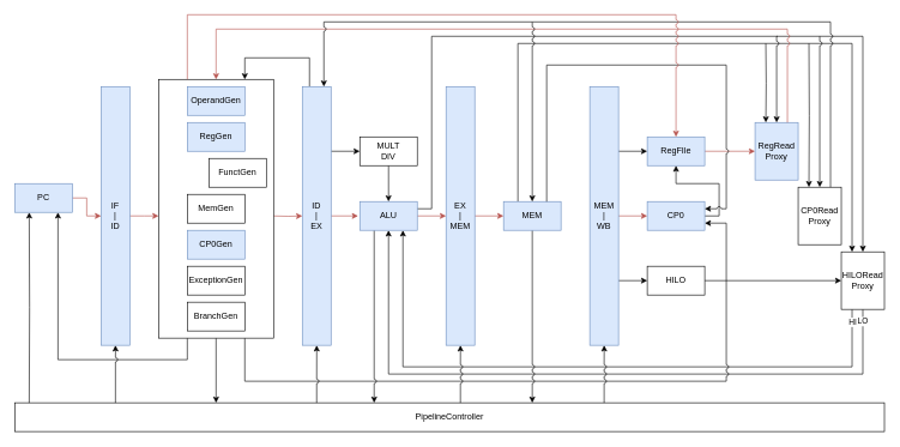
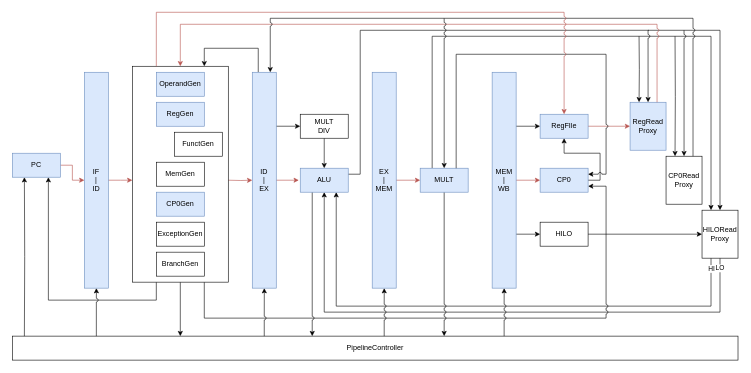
  <mxCell id="0" />
  <mxCell id="1" parent="0" />
  <mxCell id="2" value="" style="endArrow=none;html=1;" edge="1" parent="1"><mxGeometry width="50" height="50" relative="1" as="geometry"><mxPoint x="1080" y="50" as="sourcePoint" /><mxPoint x="1140" y="50" as="targetPoint" /></mxGeometry></mxCell>
  <mxCell id="3" value="" style="endArrow=none;html=1;" edge="1" parent="1"><mxGeometry width="50" height="50" relative="1" as="geometry"><mxPoint x="1065" y="60" as="sourcePoint" /><mxPoint x="1125" y="60" as="targetPoint" /></mxGeometry></mxCell>
  <mxCell id="4" value="" style="endArrow=none;html=1;exitX=1;exitY=0.25;exitDx=0;exitDy=0;jumpStyle=arc;rounded=0;" edge="1" parent="1" source="40"><mxGeometry width="50" height="50" relative="1" as="geometry"><mxPoint x="580" y="160" as="sourcePoint" /><mxPoint x="1081.333" y="50" as="targetPoint" /><Array as="points"><mxPoint x="600" y="290" /><mxPoint x="600" y="50" /></Array></mxGeometry></mxCell>
  <mxCell id="5" value="" style="endArrow=none;html=1;exitX=0.25;exitY=0;exitDx=0;exitDy=0;rounded=0;" edge="1" parent="1" source="42"><mxGeometry width="50" height="50" relative="1" as="geometry"><mxPoint x="715" y="280" as="sourcePoint" /><mxPoint x="1065" y="60" as="targetPoint" /><Array as="points"><mxPoint x="720" y="60" /></Array></mxGeometry></mxCell>
  <mxCell id="6" style="edgeStyle=orthogonalEdgeStyle;rounded=0;orthogonalLoop=1;jettySize=auto;html=1;exitX=0.5;exitY=1;exitDx=0;exitDy=0;entryX=0.5;entryY=1;entryDx=0;entryDy=0;" edge="1" parent="1" source="53" target="40"><mxGeometry relative="1" as="geometry"><Array as="points"><mxPoint x="1200" y="520" /><mxPoint x="540" y="520" /></Array></mxGeometry></mxCell>
  <mxCell id="7" value="LO" style="edgeLabel;html=1;align=center;verticalAlign=middle;resizable=0;points=[];" vertex="1" connectable="0" parent="6"><mxGeometry x="-0.967" y="-1" relative="1" as="geometry"><mxPoint as="offset" /></mxGeometry></mxCell>
  <mxCell id="8" style="edgeStyle=orthogonalEdgeStyle;rounded=0;orthogonalLoop=1;jettySize=auto;html=1;exitX=0.25;exitY=1;exitDx=0;exitDy=0;entryX=0.75;entryY=1;entryDx=0;entryDy=0;" edge="1" parent="1" source="53" target="40"><mxGeometry relative="1" as="geometry"><Array as="points"><mxPoint x="1185" y="510" /><mxPoint x="560" y="510" /></Array></mxGeometry></mxCell>
  <mxCell id="9" value="HI" style="edgeLabel;html=1;align=center;verticalAlign=middle;resizable=0;points=[];" vertex="1" connectable="0" parent="8"><mxGeometry x="-0.962" relative="1" as="geometry"><mxPoint as="offset" /></mxGeometry></mxCell>
  <mxCell id="10" style="edgeStyle=orthogonalEdgeStyle;rounded=0;orthogonalLoop=1;jettySize=auto;html=1;entryX=0.75;entryY=1;entryDx=0;entryDy=0;" edge="1" parent="1" source="59" target="17"><mxGeometry relative="1" as="geometry"><Array as="points"><mxPoint x="260" y="500" /><mxPoint x="80" y="500" /></Array><mxPoint x="240" y="490" as="sourcePoint" /></mxGeometry></mxCell>
  <mxCell id="11" style="edgeStyle=orthogonalEdgeStyle;rounded=0;orthogonalLoop=1;jettySize=auto;html=1;entryX=1;entryY=0.75;entryDx=0;entryDy=0;jumpStyle=arc;" edge="1" parent="1" source="59" target="46"><mxGeometry relative="1" as="geometry"><Array as="points"><mxPoint x="340" y="530" /><mxPoint x="1010" y="530" /><mxPoint x="1010" y="310" /></Array><mxPoint x="360" y="510" as="sourcePoint" /></mxGeometry></mxCell>
  <mxCell id="12" style="edgeStyle=orthogonalEdgeStyle;rounded=0;orthogonalLoop=1;jettySize=auto;html=1;jumpStyle=arc;" edge="1" parent="1" target="53"><mxGeometry relative="1" as="geometry"><Array as="points"><mxPoint x="1200" y="50" /></Array><mxPoint x="1140" y="50" as="sourcePoint" /></mxGeometry></mxCell>
  <mxCell id="13" style="edgeStyle=orthogonalEdgeStyle;rounded=0;orthogonalLoop=1;jettySize=auto;html=1;entryX=0.25;entryY=0;entryDx=0;entryDy=0;endFill=1;snapToPoint=0;" edge="1" parent="1" target="53"><mxGeometry relative="1" as="geometry"><Array as="points"><mxPoint x="1185" y="60" /></Array><mxPoint x="1125" y="60" as="sourcePoint" /></mxGeometry></mxCell>
  <mxCell id="14" value="PipelineController" style="rounded=0;whiteSpace=wrap;html=1;direction=south;" vertex="1" parent="1"><mxGeometry x="20" y="560" width="1210" height="40" as="geometry" /></mxCell>
  <mxCell id="15" style="edgeStyle=orthogonalEdgeStyle;rounded=0;orthogonalLoop=1;jettySize=auto;html=1;exitX=1;exitY=0.5;exitDx=0;exitDy=0;fillColor=#f8cecc;strokeColor=#b85450;" edge="1" parent="1" source="17" target="20"><mxGeometry relative="1" as="geometry" /></mxCell>
  <mxCell id="16" style="edgeStyle=orthogonalEdgeStyle;rounded=0;orthogonalLoop=1;jettySize=auto;html=1;entryX=0.25;entryY=1;entryDx=0;entryDy=0;" edge="1" parent="1" target="17"><mxGeometry relative="1" as="geometry"><mxPoint x="40" y="560" as="sourcePoint" /></mxGeometry></mxCell>
  <mxCell id="17" value="PC" style="rounded=0;whiteSpace=wrap;html=1;fillColor=#dae8fc;strokeColor=#6c8ebf;" vertex="1" parent="1"><mxGeometry x="20" y="255" width="80" height="40" as="geometry" /></mxCell>
  <mxCell id="18" style="edgeStyle=orthogonalEdgeStyle;rounded=0;orthogonalLoop=1;jettySize=auto;html=1;exitX=1;exitY=0.5;exitDx=0;exitDy=0;entryX=0;entryY=0.5;entryDx=0;entryDy=0;fillColor=#f8cecc;strokeColor=#b85450;" edge="1" parent="1" source="20"><mxGeometry relative="1" as="geometry"><mxPoint x="220" y="300" as="targetPoint" /></mxGeometry></mxCell>
  <mxCell id="19" style="edgeStyle=orthogonalEdgeStyle;rounded=0;orthogonalLoop=1;jettySize=auto;html=1;entryX=0.5;entryY=1;entryDx=0;entryDy=0;jumpStyle=arc;" edge="1" parent="1" target="20"><mxGeometry relative="1" as="geometry"><mxPoint x="160" y="560" as="sourcePoint" /></mxGeometry></mxCell>
  <mxCell id="20" value="IF&lt;br&gt;|&lt;br&gt;ID" style="rounded=0;whiteSpace=wrap;html=1;fillColor=#dae8fc;strokeColor=#6c8ebf;" vertex="1" parent="1"><mxGeometry x="140" y="120" width="40" height="360" as="geometry" /></mxCell>
  <mxCell id="21" style="edgeStyle=orthogonalEdgeStyle;rounded=0;orthogonalLoop=1;jettySize=auto;html=1;exitX=1;exitY=0.25;exitDx=0;exitDy=0;entryX=0;entryY=0.5;entryDx=0;entryDy=0;" edge="1" parent="1" source="25" target="37"><mxGeometry relative="1" as="geometry" /></mxCell>
  <mxCell id="22" style="edgeStyle=orthogonalEdgeStyle;rounded=0;orthogonalLoop=1;jettySize=auto;html=1;exitX=1;exitY=0.5;exitDx=0;exitDy=0;entryX=-0.03;entryY=0.482;entryDx=0;entryDy=0;entryPerimeter=0;fillColor=#f8cecc;strokeColor=#b85450;" edge="1" parent="1" source="25" target="40"><mxGeometry relative="1" as="geometry" /></mxCell>
  <mxCell id="23" style="edgeStyle=orthogonalEdgeStyle;rounded=0;orthogonalLoop=1;jettySize=auto;html=1;entryX=0.5;entryY=1;entryDx=0;entryDy=0;jumpStyle=arc;" edge="1" parent="1" target="25"><mxGeometry relative="1" as="geometry"><mxPoint x="440" y="560" as="sourcePoint" /></mxGeometry></mxCell>
  <mxCell id="24" style="edgeStyle=orthogonalEdgeStyle;rounded=0;orthogonalLoop=1;jettySize=auto;html=1;exitX=0.25;exitY=0;exitDx=0;exitDy=0;entryX=0.75;entryY=0;entryDx=0;entryDy=0;" edge="1" parent="1" source="25" target="59"><mxGeometry relative="1" as="geometry"><Array as="points"><mxPoint x="430" y="80" /><mxPoint x="340" y="80" /></Array><mxPoint x="360" y="80" as="targetPoint" /></mxGeometry></mxCell>
  <mxCell id="25" value="ID&lt;br&gt;|&lt;br&gt;EX" style="rounded=0;whiteSpace=wrap;html=1;fillColor=#dae8fc;strokeColor=#6c8ebf;" vertex="1" parent="1"><mxGeometry x="420" y="120" width="40" height="360" as="geometry" /></mxCell>
  <mxCell id="26" style="edgeStyle=orthogonalEdgeStyle;rounded=0;orthogonalLoop=1;jettySize=auto;html=1;exitX=1;exitY=0.5;exitDx=0;exitDy=0;entryX=0;entryY=0.5;entryDx=0;entryDy=0;fillColor=#f8cecc;strokeColor=#b85450;" edge="1" parent="1" source="28" target="42"><mxGeometry relative="1" as="geometry" /></mxCell>
  <mxCell id="27" style="edgeStyle=orthogonalEdgeStyle;rounded=0;orthogonalLoop=1;jettySize=auto;html=1;entryX=0.5;entryY=1;entryDx=0;entryDy=0;jumpStyle=arc;" edge="1" parent="1" target="28"><mxGeometry relative="1" as="geometry"><mxPoint x="640" y="560" as="sourcePoint" /></mxGeometry></mxCell>
  <mxCell id="28" value="EX&lt;br&gt;|&lt;br&gt;MEM" style="rounded=0;whiteSpace=wrap;html=1;fillColor=#dae8fc;strokeColor=#6c8ebf;" vertex="1" parent="1"><mxGeometry x="620" y="120" width="40" height="360" as="geometry" /></mxCell>
  <mxCell id="29" style="edgeStyle=orthogonalEdgeStyle;rounded=0;orthogonalLoop=1;jettySize=auto;html=1;exitX=1;exitY=0.5;exitDx=0;exitDy=0;entryX=0;entryY=0.5;entryDx=0;entryDy=0;fillColor=#f8cecc;strokeColor=#b85450;" edge="1" parent="1" source="33" target="46"><mxGeometry relative="1" as="geometry" /></mxCell>
  <mxCell id="30" style="edgeStyle=orthogonalEdgeStyle;rounded=0;orthogonalLoop=1;jettySize=auto;html=1;exitX=1;exitY=0.25;exitDx=0;exitDy=0;entryX=0;entryY=0.5;entryDx=0;entryDy=0;" edge="1" parent="1" source="33" target="44"><mxGeometry relative="1" as="geometry" /></mxCell>
  <mxCell id="31" style="edgeStyle=orthogonalEdgeStyle;rounded=0;orthogonalLoop=1;jettySize=auto;html=1;exitX=1;exitY=0.75;exitDx=0;exitDy=0;entryX=0;entryY=0.5;entryDx=0;entryDy=0;" edge="1" parent="1" source="33" target="48"><mxGeometry relative="1" as="geometry" /></mxCell>
  <mxCell id="32" style="edgeStyle=orthogonalEdgeStyle;rounded=0;orthogonalLoop=1;jettySize=auto;html=1;entryX=0.5;entryY=1;entryDx=0;entryDy=0;jumpStyle=arc;" edge="1" parent="1" target="33"><mxGeometry relative="1" as="geometry"><mxPoint x="840" y="560" as="sourcePoint" /></mxGeometry></mxCell>
  <mxCell id="33" value="MEM&lt;br&gt;|&lt;br&gt;WB" style="rounded=0;whiteSpace=wrap;html=1;fillColor=#dae8fc;strokeColor=#6c8ebf;" vertex="1" parent="1"><mxGeometry x="820" y="120" width="40" height="360" as="geometry" /></mxCell>
  <mxCell id="34" style="edgeStyle=orthogonalEdgeStyle;rounded=0;orthogonalLoop=1;jettySize=auto;html=1;exitX=1;exitY=0.5;exitDx=0;exitDy=0;entryX=0;entryY=0.5;entryDx=0;entryDy=0;fillColor=#f8cecc;strokeColor=#b85450;" edge="1" parent="1" target="25"><mxGeometry relative="1" as="geometry"><mxPoint x="380" y="300" as="sourcePoint" /></mxGeometry></mxCell>
  <mxCell id="35" style="edgeStyle=orthogonalEdgeStyle;rounded=0;orthogonalLoop=1;jettySize=auto;html=1;exitX=0.5;exitY=1;exitDx=0;exitDy=0;" edge="1" parent="1" source="59"><mxGeometry relative="1" as="geometry"><mxPoint x="340" y="500" as="sourcePoint" /><mxPoint x="300" y="560" as="targetPoint" /><Array as="points"><mxPoint x="300" y="560" /></Array></mxGeometry></mxCell>
  <mxCell id="36" style="edgeStyle=orthogonalEdgeStyle;rounded=0;orthogonalLoop=1;jettySize=auto;html=1;exitX=0.5;exitY=1;exitDx=0;exitDy=0;entryX=0.5;entryY=0;entryDx=0;entryDy=0;" edge="1" parent="1" source="37" target="40"><mxGeometry relative="1" as="geometry" /></mxCell>
  <mxCell id="37" value="MULT&lt;br&gt;DIV" style="rounded=0;whiteSpace=wrap;html=1;" vertex="1" parent="1"><mxGeometry x="500" y="190" width="80" height="40" as="geometry" /></mxCell>
- <mxCell id="38" style="edgeStyle=orthogonalEdgeStyle;rounded=0;orthogonalLoop=1;jettySize=auto;html=1;exitX=1;exitY=0.5;exitDx=0;exitDy=0;entryX=0;entryY=0.5;entryDx=0;entryDy=0;fillColor=#f8cecc;strokeColor=#b85450;" edge="1" parent="1" source="40" target="28"><mxGeometry relative="1" as="geometry" /></mxCell>
  <mxCell id="39" style="edgeStyle=orthogonalEdgeStyle;rounded=0;orthogonalLoop=1;jettySize=auto;html=1;exitX=0.25;exitY=1;exitDx=0;exitDy=0;jumpStyle=arc;" edge="1" parent="1" source="40"><mxGeometry relative="1" as="geometry"><mxPoint x="520" y="560" as="targetPoint" /></mxGeometry></mxCell>
  <mxCell id="40" value="ALU" style="rounded=0;whiteSpace=wrap;html=1;fillColor=#dae8fc;strokeColor=#6c8ebf;" vertex="1" parent="1"><mxGeometry x="500" y="280" width="80" height="40" as="geometry" /></mxCell>
  <mxCell id="41" style="edgeStyle=orthogonalEdgeStyle;rounded=0;orthogonalLoop=1;jettySize=auto;html=1;exitX=0.5;exitY=1;exitDx=0;exitDy=0;jumpStyle=arc;" edge="1" parent="1" source="42"><mxGeometry relative="1" as="geometry"><mxPoint x="740" y="560" as="targetPoint" /></mxGeometry></mxCell>
- <mxCell id="42" value="MEM" style="rounded=0;whiteSpace=wrap;html=1;fillColor=#dae8fc;strokeColor=#6c8ebf;" vertex="1" parent="1"><mxGeometry x="700" y="280" width="80" height="40" as="geometry" /></mxCell>
+ <mxCell id="42" value="MULT" style="rounded=0;whiteSpace=wrap;html=1;fillColor=#dae8fc;strokeColor=#6c8ebf;" vertex="1" parent="1"><mxGeometry x="700" y="280" width="80" height="40" as="geometry" /></mxCell>
  <mxCell id="43" style="edgeStyle=orthogonalEdgeStyle;rounded=0;orthogonalLoop=1;jettySize=auto;html=1;exitX=1;exitY=0.5;exitDx=0;exitDy=0;entryX=0;entryY=0.5;entryDx=0;entryDy=0;fillColor=#f8cecc;strokeColor=#b85450;" edge="1" parent="1" source="44" target="50"><mxGeometry relative="1" as="geometry" /></mxCell>
  <mxCell id="44" value="RegFIle" style="rounded=0;whiteSpace=wrap;html=1;fillColor=#dae8fc;strokeColor=#6c8ebf;" vertex="1" parent="1"><mxGeometry x="900" y="190" width="80" height="40" as="geometry" /></mxCell>
  <mxCell id="45" style="edgeStyle=orthogonalEdgeStyle;rounded=0;orthogonalLoop=1;jettySize=auto;html=1;exitX=1;exitY=0.5;exitDx=0;exitDy=0;" edge="1" parent="1" source="46" target="44"><mxGeometry relative="1" as="geometry" /></mxCell>
  <mxCell id="46" value="CP0" style="rounded=0;whiteSpace=wrap;html=1;fillColor=#dae8fc;strokeColor=#6c8ebf;" vertex="1" parent="1"><mxGeometry x="900" y="280" width="80" height="40" as="geometry" /></mxCell>
  <mxCell id="47" style="edgeStyle=orthogonalEdgeStyle;rounded=0;orthogonalLoop=1;jettySize=auto;html=1;exitX=1;exitY=0.5;exitDx=0;exitDy=0;entryX=0;entryY=0.5;entryDx=0;entryDy=0;" edge="1" parent="1" source="48" target="53"><mxGeometry relative="1" as="geometry" /></mxCell>
  <mxCell id="48" value="HILO" style="rounded=0;whiteSpace=wrap;html=1;" vertex="1" parent="1"><mxGeometry x="900" y="370" width="80" height="40" as="geometry" /></mxCell>
  <mxCell id="49" style="edgeStyle=orthogonalEdgeStyle;rounded=0;orthogonalLoop=1;jettySize=auto;html=1;exitX=0.25;exitY=0;exitDx=0;exitDy=0;entryX=0.25;entryY=0;entryDx=0;entryDy=0;" edge="1" parent="1" target="50"><mxGeometry relative="1" as="geometry"><mxPoint x="1065" y="60" as="sourcePoint" /></mxGeometry></mxCell>
  <mxCell id="50" value="RegRead&lt;br&gt;Proxy" style="rounded=0;whiteSpace=wrap;html=1;fillColor=#dae8fc;strokeColor=#6c8ebf;" vertex="1" parent="1"><mxGeometry x="1050" y="170" width="60" height="80" as="geometry" /></mxCell>
  <mxCell id="51" style="edgeStyle=orthogonalEdgeStyle;rounded=0;orthogonalLoop=1;jettySize=auto;html=1;exitX=0.25;exitY=0;exitDx=0;exitDy=0;entryX=0.25;entryY=0;entryDx=0;entryDy=0;" edge="1" parent="1" target="52"><mxGeometry relative="1" as="geometry"><mxPoint x="1125" y="60" as="sourcePoint" /></mxGeometry></mxCell>
  <mxCell id="52" value="CP0Read&lt;br&gt;Proxy" style="rounded=0;whiteSpace=wrap;html=1;" vertex="1" parent="1"><mxGeometry x="1110" y="260" width="60" height="80" as="geometry" /></mxCell>
  <mxCell id="53" value="HILORead&lt;br&gt;Proxy" style="rounded=0;whiteSpace=wrap;html=1;" vertex="1" parent="1"><mxGeometry x="1170" y="350" width="60" height="80" as="geometry" /></mxCell>
  <mxCell id="54" style="edgeStyle=orthogonalEdgeStyle;rounded=0;orthogonalLoop=1;jettySize=auto;html=1;exitX=0.5;exitY=0;exitDx=0;exitDy=0;entryX=0.5;entryY=0;entryDx=0;entryDy=0;jumpStyle=arc;" edge="1" parent="1" target="50"><mxGeometry relative="1" as="geometry"><mxPoint x="1080" y="50" as="sourcePoint" /></mxGeometry></mxCell>
  <mxCell id="55" style="edgeStyle=orthogonalEdgeStyle;rounded=0;orthogonalLoop=1;jettySize=auto;html=1;exitX=0.5;exitY=0;exitDx=0;exitDy=0;entryX=0.5;entryY=0;entryDx=0;entryDy=0;jumpStyle=arc;" edge="1" parent="1" target="52"><mxGeometry relative="1" as="geometry"><mxPoint x="1140" y="50" as="sourcePoint" /></mxGeometry></mxCell>
  <mxCell id="56" style="edgeStyle=orthogonalEdgeStyle;rounded=0;orthogonalLoop=1;jettySize=auto;html=1;exitX=0.75;exitY=0;exitDx=0;exitDy=0;jumpStyle=arc;entryX=0.5;entryY=0;entryDx=0;entryDy=0;fillColor=#f8cecc;strokeColor=#b85450;" edge="1" parent="1" source="50" target="59"><mxGeometry relative="1" as="geometry"><Array as="points"><mxPoint x="1095" y="40" /><mxPoint x="300" y="40" /></Array><mxPoint x="340" y="40" as="targetPoint" /></mxGeometry></mxCell>
  <mxCell id="57" style="edgeStyle=orthogonalEdgeStyle;rounded=0;orthogonalLoop=1;jettySize=auto;html=1;entryX=0.75;entryY=0;entryDx=0;entryDy=0;jumpStyle=arc;" edge="1" parent="1" target="25"><mxGeometry relative="1" as="geometry"><Array as="points"><mxPoint x="450" y="30" /></Array><mxPoint x="740" y="30" as="sourcePoint" /></mxGeometry></mxCell>
  <mxCell id="58" style="edgeStyle=orthogonalEdgeStyle;rounded=0;orthogonalLoop=1;jettySize=auto;html=1;entryX=0.5;entryY=0;entryDx=0;entryDy=0;jumpStyle=arc;" edge="1" parent="1" target="42"><mxGeometry relative="1" as="geometry"><mxPoint x="740" y="30" as="sourcePoint" /></mxGeometry></mxCell>
  <mxCell id="59" value="&lt;blockquote style=&quot;margin: 0 0 0 40px ; border: none ; padding: 0px&quot;&gt;&lt;/blockquote&gt;" style="rounded=0;whiteSpace=wrap;html=1;align=left;" vertex="1" parent="1"><mxGeometry x="220" y="110" width="160" height="360" as="geometry" /></mxCell>
  <mxCell id="60" value="OperandGen" style="rounded=0;whiteSpace=wrap;html=1;fillColor=#dae8fc;strokeColor=#6c8ebf;" vertex="1" parent="1"><mxGeometry x="260" y="120" width="80" height="40" as="geometry" /></mxCell>
  <mxCell id="61" value="CP0Gen" style="rounded=0;whiteSpace=wrap;html=1;fillColor=#dae8fc;strokeColor=#6c8ebf;" vertex="1" parent="1"><mxGeometry x="260" y="320" width="80" height="40" as="geometry" /></mxCell>
  <mxCell id="62" value="ExceptionGen" style="rounded=0;whiteSpace=wrap;html=1;" vertex="1" parent="1"><mxGeometry x="260" y="370" width="80" height="40" as="geometry" /></mxCell>
  <mxCell id="63" value="FunctGen" style="rounded=0;whiteSpace=wrap;html=1;" vertex="1" parent="1"><mxGeometry x="290" y="220" width="80" height="40" as="geometry" /></mxCell>
  <mxCell id="64" value="MemGen" style="rounded=0;whiteSpace=wrap;html=1;" vertex="1" parent="1"><mxGeometry x="260" y="270" width="80" height="40" as="geometry" /></mxCell>
  <mxCell id="65" value="BranchGen" style="rounded=0;whiteSpace=wrap;html=1;" vertex="1" parent="1"><mxGeometry x="260" y="420" width="80" height="40" as="geometry" /></mxCell>
  <mxCell id="66" value="RegGen" style="rounded=0;whiteSpace=wrap;html=1;fillColor=#dae8fc;strokeColor=#6c8ebf;" vertex="1" parent="1"><mxGeometry x="260" y="170" width="80" height="40" as="geometry" /></mxCell>
  <mxCell id="67" style="edgeStyle=orthogonalEdgeStyle;rounded=0;orthogonalLoop=1;jettySize=auto;html=1;exitX=0.5;exitY=1;exitDx=0;exitDy=0;" edge="1" parent="1" source="59" target="59"><mxGeometry x="500" y="290" as="geometry" /></mxCell>
  <mxCell id="68" value="" style="endArrow=none;html=1;entryX=0.75;entryY=0;entryDx=0;entryDy=0;rounded=0;jumpStyle=arc;" edge="1" parent="1" target="52"><mxGeometry width="50" height="50" relative="1" as="geometry"><mxPoint x="740" y="30" as="sourcePoint" /><mxPoint x="960" y="250" as="targetPoint" /><Array as="points"><mxPoint x="1155" y="30" /></Array></mxGeometry></mxCell>
  <mxCell id="69" style="edgeStyle=orthogonalEdgeStyle;rounded=0;orthogonalLoop=1;jettySize=auto;html=1;exitX=0.75;exitY=0;exitDx=0;exitDy=0;entryX=1;entryY=0.25;entryDx=0;entryDy=0;jumpStyle=arc;" edge="1" parent="1" source="42" target="46"><mxGeometry relative="1" as="geometry"><Array as="points"><mxPoint x="760" y="90" /><mxPoint x="1010" y="90" /><mxPoint x="1010" y="290" /></Array></mxGeometry></mxCell>
  <mxCell id="70" style="edgeStyle=orthogonalEdgeStyle;rounded=0;jumpStyle=arc;orthogonalLoop=1;jettySize=auto;html=1;entryX=0.5;entryY=0;entryDx=0;entryDy=0;endFill=1;fillColor=#f8cecc;strokeColor=#b85450;" edge="1" parent="1" target="44"><mxGeometry relative="1" as="geometry"><mxPoint x="260" y="110" as="sourcePoint" /><Array as="points"><mxPoint x="260" y="110" /><mxPoint x="260" y="20" /><mxPoint x="940" y="20" /></Array></mxGeometry></mxCell>
